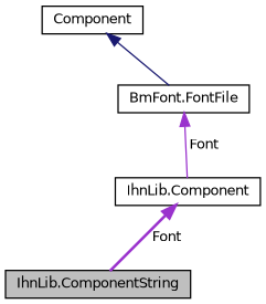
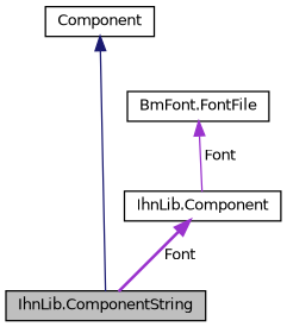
  digraph {
    node [color=black fillcolor=white fontname=Helvetica fontsize=10 shape=record style=filled]
    edge [color=darkorchid3 dir=back fontname=Helvetica fontsize=10 labelfontname=Helvetica labelfontsize=10 style=solid]
    n1 [fillcolor=grey75 fontcolor=black height=0.2 label="IhnLib.ComponentString" width=0.4]
    n2 [height=0.2 label=Component width=0.4]
    n3 [height=0.2 label="IhnLib.Component" width=0.4]
    n4 [height=0.2 label="BmFont.FontFile" width=0.4]
-   n2 -> n4 [color=midnightblue]
+   n2 -> n1 [color=midnightblue]
    n3 -> n1 [label=" Font" style=bold]
    n4 -> n3 [label=" Font"]
  }
